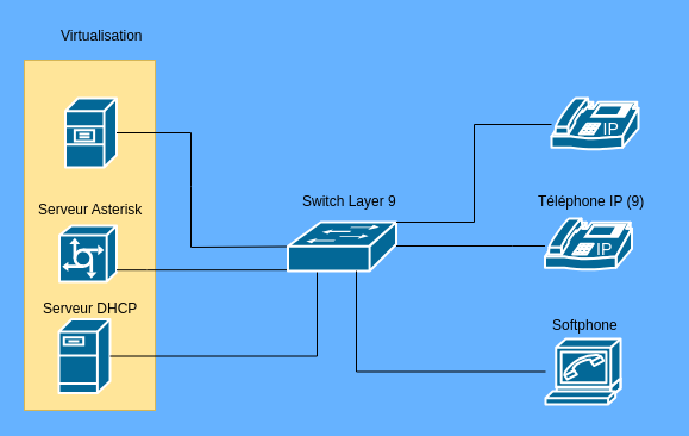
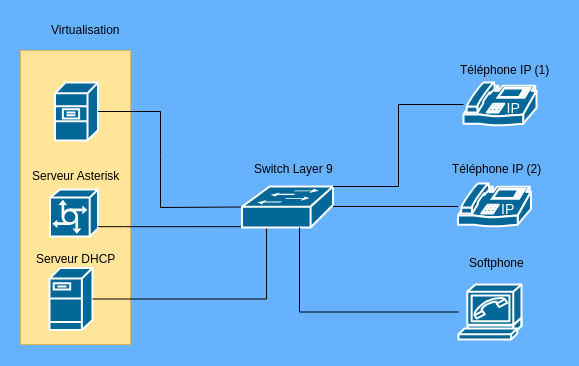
  <mxCell id="0" />
  <mxCell id="1" parent="0" />
  <mxCell id="2" value="" style="rounded=0;whiteSpace=wrap;html=1;fillColor=#FFE599;strokeColor=#d6b656;" vertex="1" parent="1"><mxGeometry x="20" y="50" width="110" height="294" as="geometry" /></mxCell>
  <mxCell id="3" value="" style="shape=mxgraph.cisco.servers.file_server;html=1;pointerEvents=1;dashed=0;fillColor=#036897;strokeColor=#ffffff;strokeWidth=2;verticalLabelPosition=bottom;verticalAlign=top;align=center;outlineConnect=0;gradientColor=none;" vertex="1" parent="1"><mxGeometry x="54.5" y="82" width="43" height="58" as="geometry" /></mxCell>
  <mxCell id="4" value="" style="shape=mxgraph.cisco.servers.communications_server;html=1;pointerEvents=1;dashed=0;fillColor=#036897;strokeColor=#ffffff;strokeWidth=2;verticalLabelPosition=bottom;verticalAlign=top;align=center;outlineConnect=0;gradientColor=none;" vertex="1" parent="1"><mxGeometry x="49.5" y="189" width="48" height="47" as="geometry" /></mxCell>
  <mxCell id="5" value="" style="shape=mxgraph.cisco.servers.fileserver;html=1;pointerEvents=1;dashed=0;fillColor=#036897;strokeColor=#ffffff;strokeWidth=2;verticalLabelPosition=bottom;verticalAlign=top;align=center;outlineConnect=0;gradientColor=none;" vertex="1" parent="1"><mxGeometry x="49" y="267.5" width="43" height="62" as="geometry" /></mxCell>
  <mxCell id="6" value="Serveur Asterisk" style="text;html=1;resizable=0;points=[];autosize=1;align=left;verticalAlign=top;spacingTop=-4;gradientColor=none;" vertex="1" parent="1"><mxGeometry x="30" y="166" width="97" height="14" as="geometry" /></mxCell>
  <mxCell id="7" value="Serveur DHCP" style="text;html=1;resizable=0;points=[];autosize=1;align=left;verticalAlign=top;spacingTop=-4;gradientColor=none;" vertex="1" parent="1"><mxGeometry x="34" y="248.5" width="89" height="14" as="geometry" /></mxCell>
  <mxCell id="8" value="" style="edgeStyle=orthogonalEdgeStyle;rounded=0;orthogonalLoop=1;jettySize=auto;html=1;startArrow=none;startFill=0;endArrow=none;endFill=0;" edge="1" parent="1" source="5" target="11"><mxGeometry relative="1" as="geometry"><mxPoint x="264" y="296" as="targetPoint" /><Array as="points"><mxPoint x="266" y="299" /></Array></mxGeometry></mxCell>
  <mxCell id="9" value="" style="rounded=0;orthogonalLoop=1;jettySize=auto;html=1;startArrow=none;startFill=0;endArrow=none;endFill=0;entryX=1;entryY=0.5;entryDx=0;entryDy=0;entryPerimeter=0;exitX=0;exitY=0.5;exitDx=0;exitDy=0;exitPerimeter=0;" edge="1" parent="1" source="11" target="3"><mxGeometry relative="1" as="geometry"><mxPoint x="246" y="186" as="sourcePoint" /><mxPoint x="232.005" y="126" as="targetPoint" /><Array as="points"><mxPoint x="160" y="207" /><mxPoint x="160" y="156" /><mxPoint x="160" y="111" /></Array></mxGeometry></mxCell>
  <mxCell id="10" value="" style="edgeStyle=orthogonalEdgeStyle;rounded=0;orthogonalLoop=1;jettySize=auto;html=1;startArrow=none;startFill=0;endArrow=none;endFill=0;exitX=0;exitY=0.98;exitDx=0;exitDy=0;exitPerimeter=0;" edge="1" parent="1" source="11" target="4"><mxGeometry relative="1" as="geometry"><mxPoint x="129" y="226" as="targetPoint" /><Array as="points"><mxPoint x="123" y="226" /><mxPoint x="123" y="226" /></Array></mxGeometry></mxCell>
  <mxCell id="11" value="" style="shape=mxgraph.cisco.switches.workgroup_switch;html=1;pointerEvents=1;fillColor=#036897;strokeColor=#ffffff;strokeWidth=2;verticalLabelPosition=bottom;verticalAlign=top;align=center;outlineConnect=0;" vertex="1" parent="1"><mxGeometry x="241.5" y="186" width="91" height="41" as="geometry" /></mxCell>
  <mxCell id="12" value="Switch Layer 9" style="text;html=1;resizable=0;points=[];autosize=1;align=left;verticalAlign=top;spacingTop=-4;" vertex="1" parent="1"><mxGeometry x="251.5" y="159" width="89" height="14" as="geometry" /></mxCell>
  <mxCell id="13" value="" style="edgeStyle=orthogonalEdgeStyle;rounded=0;orthogonalLoop=1;jettySize=auto;html=1;startArrow=none;startFill=0;endArrow=none;endFill=0;" edge="1" parent="1" source="14" target="11"><mxGeometry relative="1" as="geometry"><mxPoint x="381" y="211" as="targetPoint" /><Array as="points"><mxPoint x="299" y="311" /></Array></mxGeometry></mxCell>
  <mxCell id="14" value="" style="shape=mxgraph.cisco.modems_and_phones.softphone;html=1;pointerEvents=1;dashed=0;fillColor=#036897;strokeColor=#ffffff;strokeWidth=2;verticalLabelPosition=bottom;verticalAlign=top;align=center;outlineConnect=0;" vertex="1" parent="1"><mxGeometry x="458" y="284" width="63" height="55" as="geometry" /></mxCell>
  <mxCell id="15" value="" style="edgeStyle=orthogonalEdgeStyle;rounded=0;orthogonalLoop=1;jettySize=auto;html=1;startArrow=none;startFill=0;endArrow=none;endFill=0;entryX=1;entryY=0;entryDx=0;entryDy=0;entryPerimeter=0;" edge="1" parent="1" source="16" target="11"><mxGeometry relative="1" as="geometry"><mxPoint x="383" y="187" as="targetPoint" /><Array as="points"><mxPoint x="398" y="104" /><mxPoint x="398" y="186" /></Array></mxGeometry></mxCell>
  <mxCell id="16" value="" style="shape=mxgraph.cisco.modems_and_phones.ip_phone;html=1;pointerEvents=1;dashed=0;fillColor=#036897;strokeColor=#ffffff;strokeWidth=2;verticalLabelPosition=bottom;verticalAlign=top;align=center;outlineConnect=0;" vertex="1" parent="1"><mxGeometry x="463" y="82" width="73" height="44" as="geometry" /></mxCell>
  <mxCell id="17" value="" style="edgeStyle=orthogonalEdgeStyle;rounded=0;orthogonalLoop=1;jettySize=auto;html=1;startArrow=none;startFill=0;endArrow=none;endFill=0;" edge="1" parent="1" source="18" target="11"><mxGeometry relative="1" as="geometry"><mxPoint x="377.5" y="205" as="targetPoint" /><Array as="points"><mxPoint x="430" y="206" /><mxPoint x="430" y="206" /></Array></mxGeometry></mxCell>
  <mxCell id="18" value="" style="shape=mxgraph.cisco.modems_and_phones.ip_phone;html=1;pointerEvents=1;dashed=0;fillColor=#036897;strokeColor=#ffffff;strokeWidth=2;verticalLabelPosition=bottom;verticalAlign=top;align=center;outlineConnect=0;" vertex="1" parent="1"><mxGeometry x="457.5" y="183" width="73" height="44" as="geometry" /></mxCell>
- <mxCell id="19" value="Softphone" style="text;html=1;resizable=0;points=[];autosize=1;align=left;verticalAlign=top;spacingTop=-4;" vertex="1" parent="1"><mxGeometry x="461.5" y="262.5" width="65" height="14" as="geometry" /></mxCell>
- <mxCell id="20" value="Téléphone IP (9)" style="text;html=1;resizable=0;points=[];autosize=1;align=left;verticalAlign=top;spacingTop=-4;" vertex="1" parent="1"><mxGeometry x="450" y="159" width="99" height="14" as="geometry" /></mxCell>
+ <mxCell id="19" value="Softphone" style="text;html=1;resizable=0;points=[];autosize=1;align=left;verticalAlign=top;spacingTop=-4;" vertex="1" parent="1"><mxGeometry x="466.5" y="252.5" width="65" height="14" as="geometry" /></mxCell>
+ <mxCell id="20" value="Téléphone IP (2)" style="text;html=1;resizable=0;points=[];autosize=1;align=left;verticalAlign=top;spacingTop=-4;" vertex="1" parent="1"><mxGeometry x="450" y="159" width="99" height="14" as="geometry" /></mxCell>
+ <mxCell id="21" value="Téléphone IP (1)" style="text;html=1;resizable=0;points=[];autosize=1;align=left;verticalAlign=top;spacingTop=-4;" vertex="1" parent="1"><mxGeometry x="457.5" y="60" width="99" height="14" as="geometry" /></mxCell>
  <mxCell id="22" value="Virtualisation" style="text;html=1;resizable=0;points=[];autosize=1;align=left;verticalAlign=top;spacingTop=-4;" vertex="1" parent="1"><mxGeometry x="49" y="20" width="79" height="14" as="geometry" /></mxCell>
